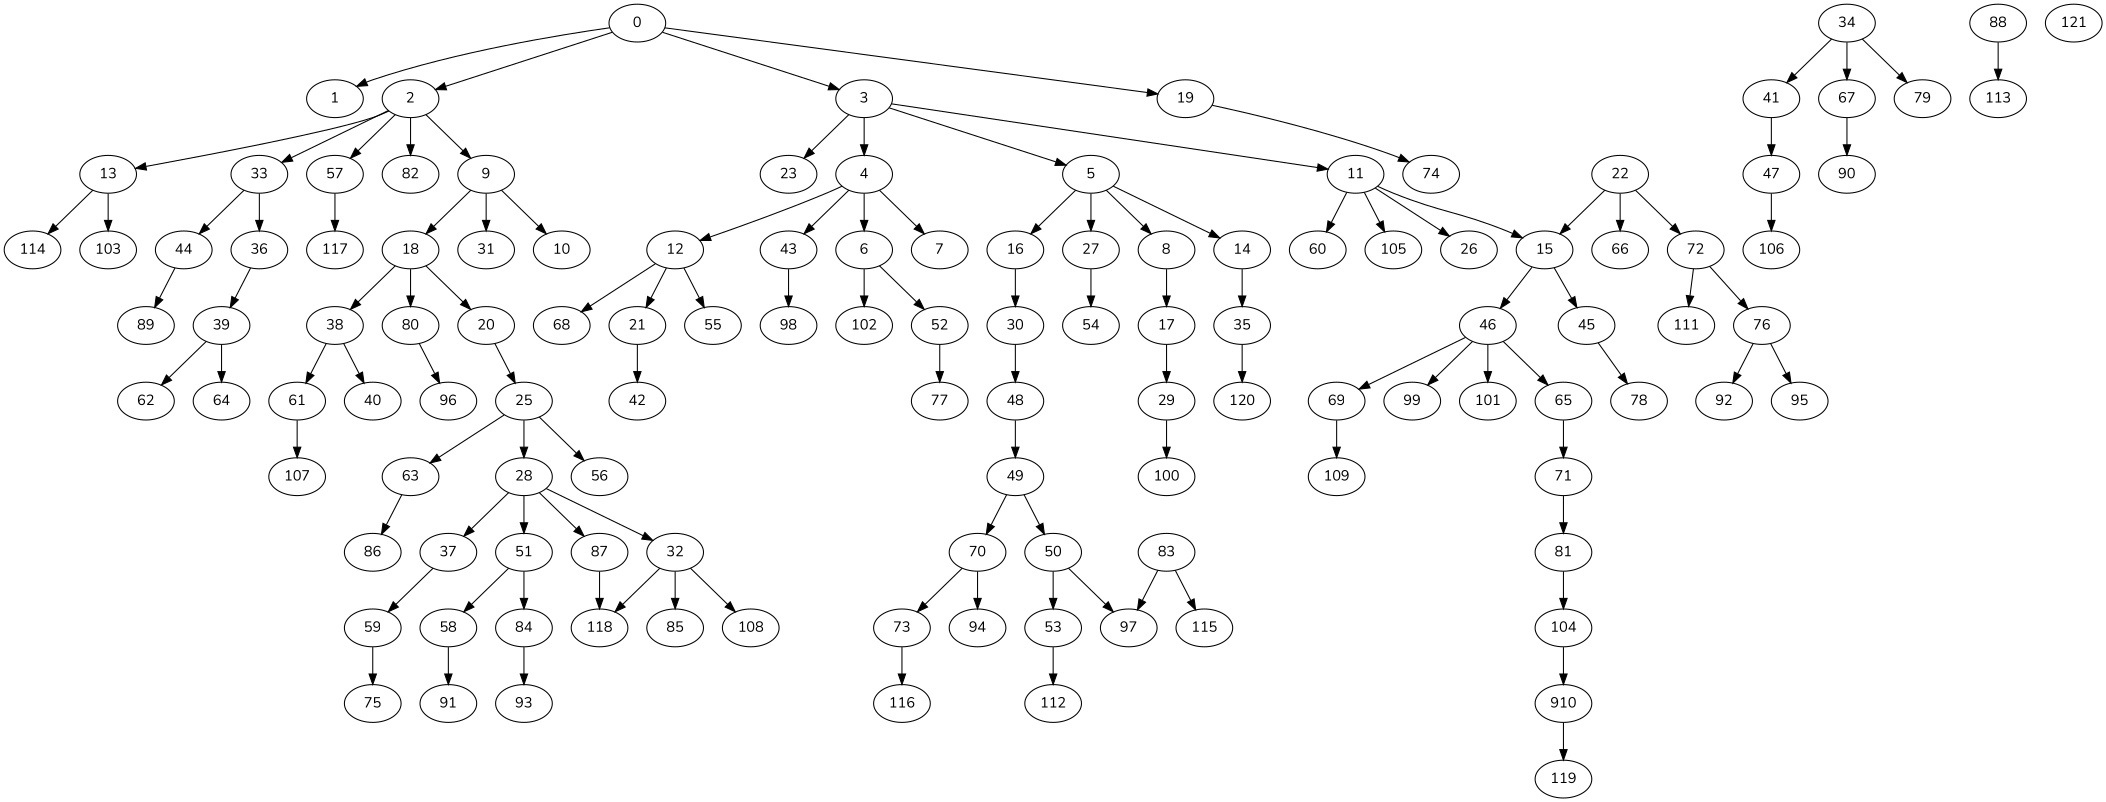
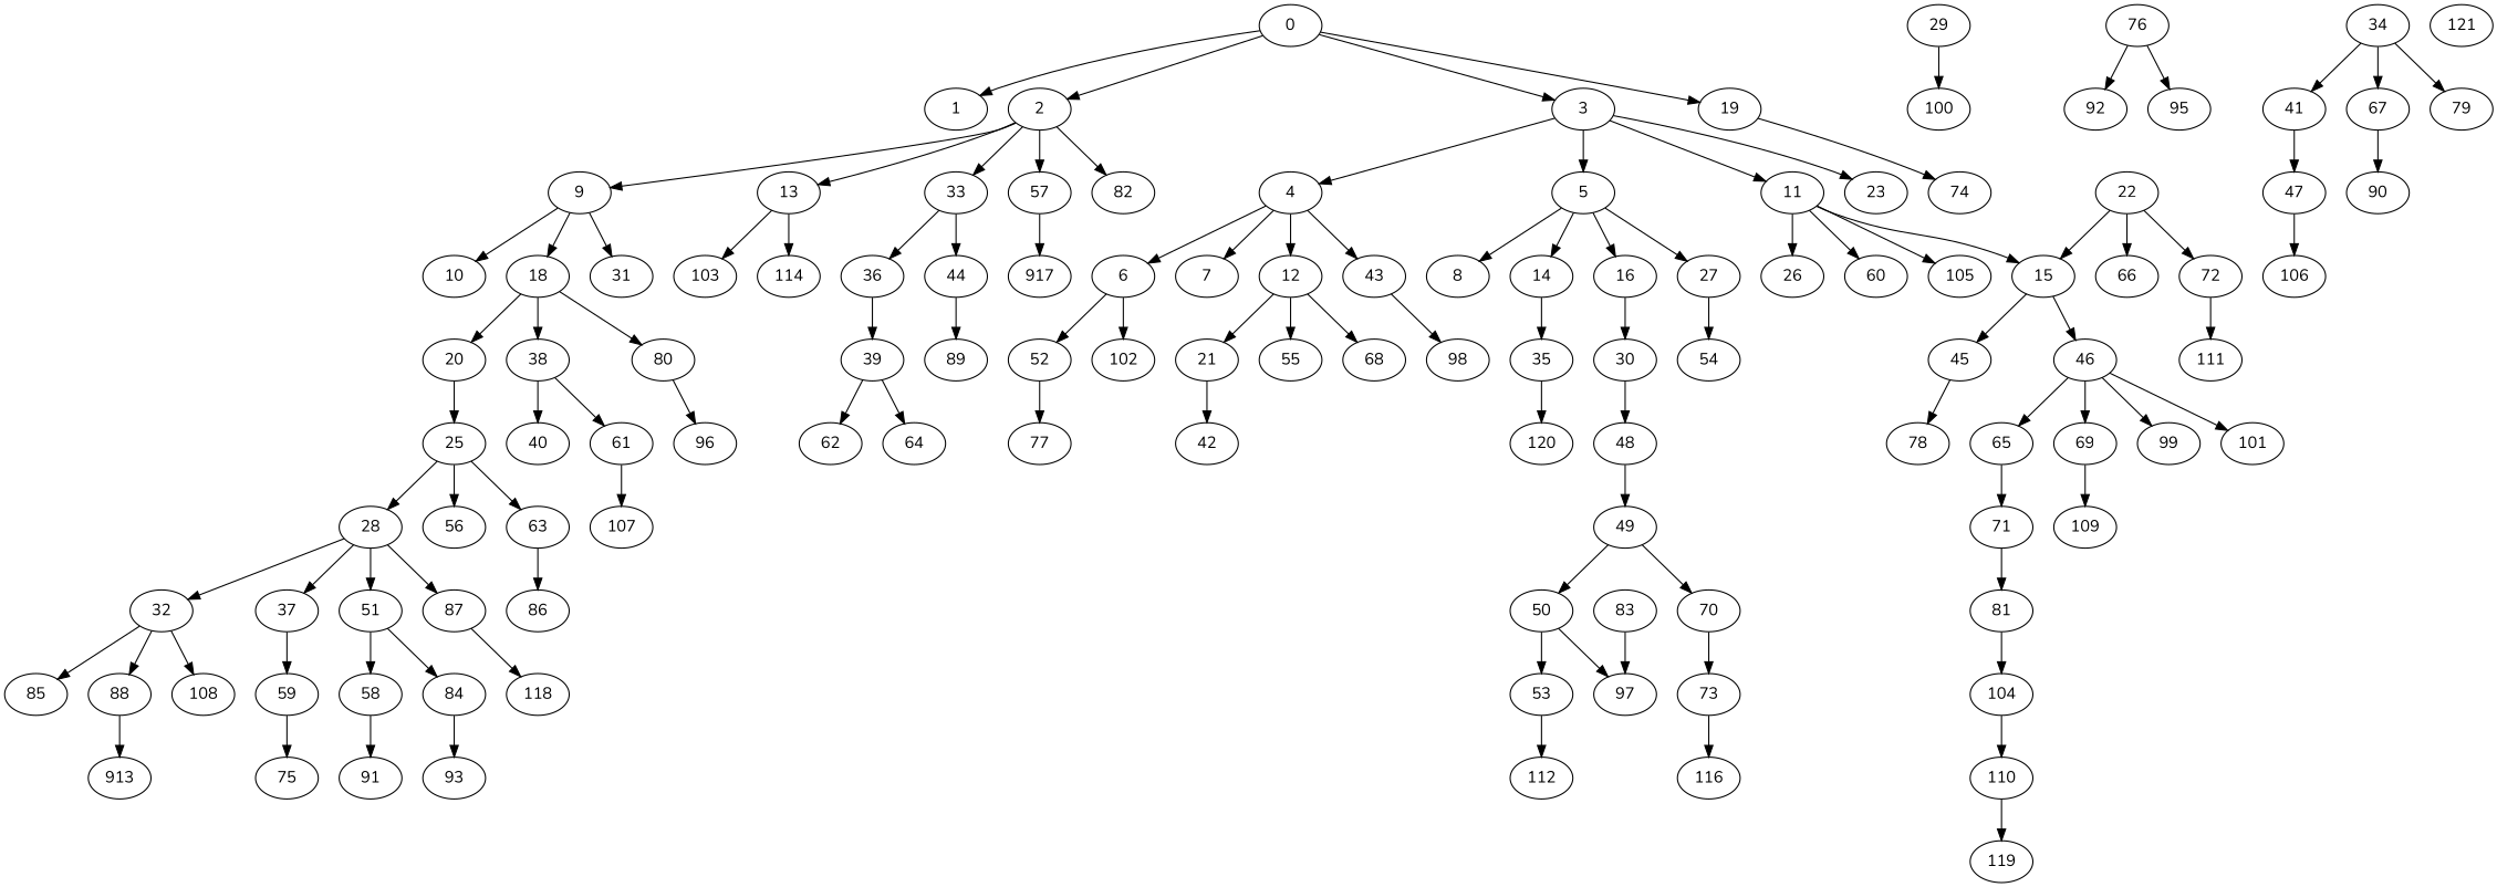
  digraph {
    fontname=Nunito
    node [fontname=Nunito]
    edge [fontname=Nunito]
    0
    1
    2
    3
    19
    9
    13
    33
    57
    82
    4
    5
    11
    23
    74
    10
    18
    31
    103
    114
    36
    44
-   117
+   117 [label=917]
    6
    7
    12
    43
    8
    14
    16
    27
    15
    26
    60
    105
    52
    102
    21
    55
    68
    98
-   17
    35
    30
    54
    77
    29
    20
    38
    80
    45
    46
    42
    120
    22
    66
    72
    78
    65
    69
    99
    101
    48
    100
    25
    40
    61
    96
    28
    56
    63
    76
    111
    34
    41
    67
    79
    32
    37
    51
    87
    86
    85
    88
    108
    59
    58
    84
    118
    49
-   113
+   113 [label=913]
    39
    89
    47
    90
    62
    64
    75
    107
    106
    71
    109
    50
    70
    53
    97
    73
-   94
    112
    83
-   115
    91
    93
    81
    116
    104
    92
    95
-   110 [label=910]
+   110
    119
    121
    0 -> 1
    0 -> 2
    0 -> 3
    0 -> 19
    2 -> 9
    2 -> 13
    2 -> 33
    2 -> 57
    2 -> 82
    3 -> 4
    3 -> 5
    3 -> 11
    3 -> 23
    19 -> 74
    9 -> 10
    9 -> 18
    9 -> 31
    13 -> 103
    13 -> 114
    33 -> 36
    33 -> 44
    57 -> 117
    4 -> 6
    4 -> 7
    4 -> 12
    4 -> 43
    5 -> 8
    5 -> 14
    5 -> 16
    5 -> 27
    11 -> 15
    11 -> 26
    11 -> 60
    11 -> 105
    18 -> 20
    18 -> 38
    18 -> 80
    36 -> 39
    44 -> 89
    6 -> 52
    6 -> 102
    12 -> 21
    12 -> 55
    12 -> 68
    43 -> 98
-   8 -> 17
    14 -> 35
    16 -> 30
    27 -> 54
    15 -> 45
    15 -> 46
    52 -> 77
    21 -> 42
-   17 -> 29
    35 -> 120
    30 -> 48
    29 -> 100
    20 -> 25
    38 -> 40
    38 -> 61
    80 -> 96
    45 -> 78
    46 -> 65
    46 -> 69
    46 -> 99
    46 -> 101
    22 -> 15
    22 -> 66
    22 -> 72
-   72 -> 76
    72 -> 111
    65 -> 71
    69 -> 109
    48 -> 49
    25 -> 28
    25 -> 56
    25 -> 63
    61 -> 107
    28 -> 32
    28 -> 37
    28 -> 51
    28 -> 87
    63 -> 86
    76 -> 92
    76 -> 95
    34 -> 41
    34 -> 67
    34 -> 79
    41 -> 47
    67 -> 90
    32 -> 85
-   32 -> 118
+   32 -> 88
    32 -> 108
    37 -> 59
    51 -> 58
    51 -> 84
    87 -> 118
    88 -> 113
    59 -> 75
    58 -> 91
    84 -> 93
    49 -> 50
    49 -> 70
    39 -> 62
    39 -> 64
    47 -> 106
    71 -> 81
    50 -> 53
    50 -> 97
    70 -> 73
-   70 -> 94
    53 -> 112
    73 -> 116
    83 -> 97
-   83 -> 115
    81 -> 104
    104 -> 110
    110 -> 119
  }
